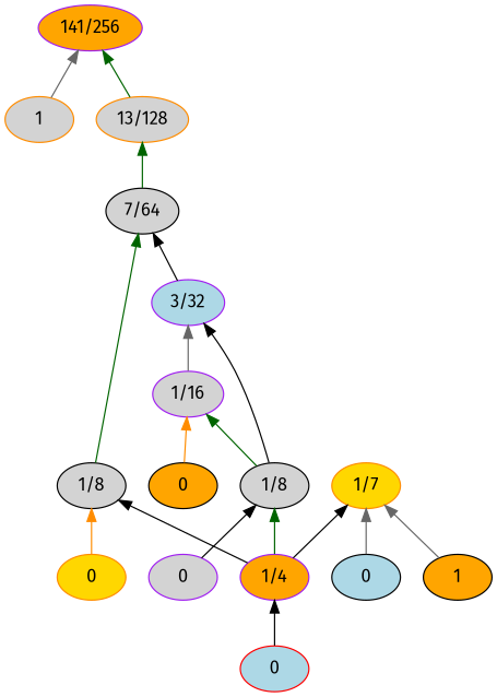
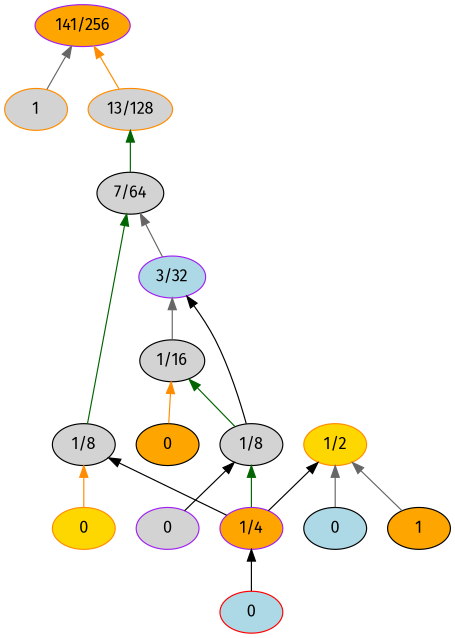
  digraph {
    fontname="Fira Sans"
    rankdir=BT
    node [color=black fillcolor=lightgrey fontname="Fira Sans" style=filled]
    edge [color=gray40 fontname="Fira Sans"]
    n1 [color=purple fillcolor=orange label="141/256"]
    n2 [color=darkorange label=1]
    n3 [color=darkorange label="13/128"]
    n4 [label="7/64"]
    n5 [label="1/8"]
    n6 [color=purple fillcolor=orange label="1/4"]
    n7 [label="1/8"]
-   n8 [color=darkorange fillcolor=gold label="1/7"]
+   n8 [color=darkorange fillcolor=gold label="1/2"]
    n9 [color=purple fillcolor=lightblue label="3/32"]
-   n10 [color=purple label="1/16"]
+   n10 [label="1/16"]
    n11 [fillcolor=orange label=1]
    n12 [fillcolor=lightblue label=0]
    n13 [color=red fillcolor=lightblue label=0]
    n14 [color=darkorange fillcolor=gold label=0]
    n15 [color=purple label=0]
    n16 [fillcolor=orange label=0]
    n2 -> n1
-   n3 -> n1 [color=darkgreen]
+   n3 -> n1 [color=darkorange]
    n4 -> n3 [color=darkgreen]
    n5 -> n4 [color=darkgreen]
    n6 -> n5 [color=black]
    n6 -> n7 [color=darkgreen]
    n6 -> n8 [color=black]
    n7 -> n9 [color=black]
    n7 -> n10 [color=darkgreen]
-   n9 -> n4 [color=black]
+   n9 -> n4
    n10 -> n9
    n11 -> n8
    n12 -> n8
    n13 -> n6 [color=black]
    n14 -> n5 [color=darkorange]
    n15 -> n7 [color=black]
    n16 -> n10 [color=darkorange]
  }
